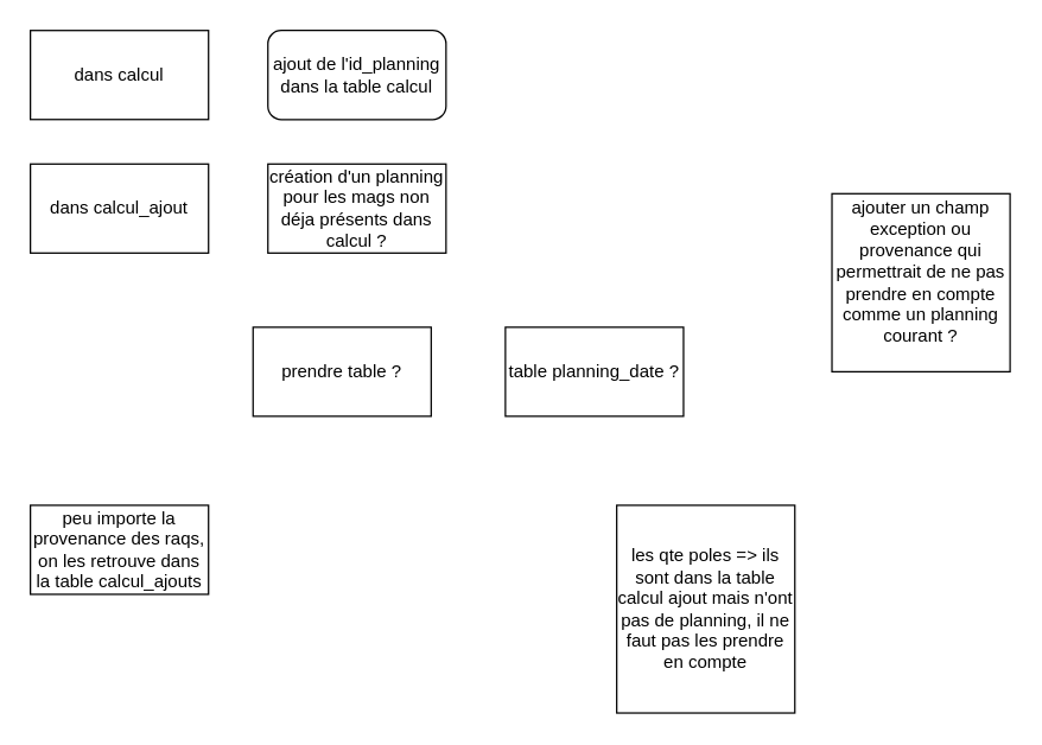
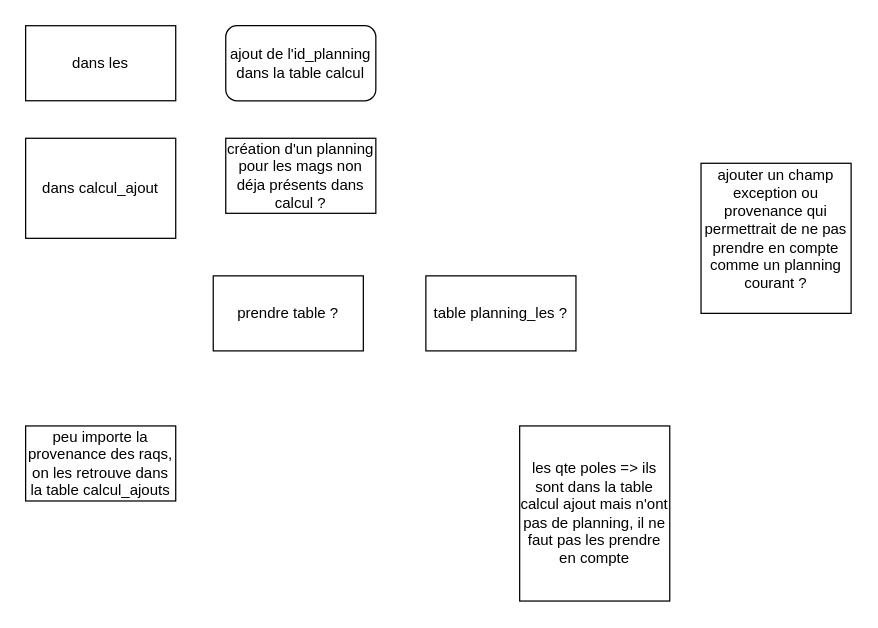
  <mxCell id="0" />
  <mxCell id="1" parent="0" />
- <mxCell id="2" value="dans calcul" style="rounded=0;whiteSpace=wrap;html=1;" vertex="1" parent="1"><mxGeometry x="20" y="20" width="120" height="60" as="geometry" /></mxCell>
+ <mxCell id="2" value="dans les" style="rounded=0;whiteSpace=wrap;html=1;" vertex="1" parent="1"><mxGeometry x="20" y="20" width="120" height="60" as="geometry" /></mxCell>
  <mxCell id="3" value="ajout de l'id_planning dans la table calcul" style="whiteSpace=wrap;html=1;rounded=1;" vertex="1" parent="1"><mxGeometry x="180" y="20" width="120" height="60" as="geometry" /></mxCell>
- <mxCell id="4" value="dans calcul_ajout" style="rounded=0;whiteSpace=wrap;html=1;" vertex="1" parent="1"><mxGeometry x="20" y="110" width="120" height="60" as="geometry" /></mxCell>
+ <mxCell id="4" value="dans calcul_ajout" style="rounded=0;whiteSpace=wrap;html=1;" vertex="1" parent="1"><mxGeometry x="20" y="110" width="120" height="80" as="geometry" /></mxCell>
  <mxCell id="5" value="création d'un planning pour les mags non déja présents dans calcul ?" style="rounded=0;whiteSpace=wrap;html=1;" vertex="1" parent="1"><mxGeometry x="180" y="110" width="120" height="60" as="geometry" /></mxCell>
  <mxCell id="6" value="prendre table ?" style="rounded=0;whiteSpace=wrap;html=1;" vertex="1" parent="1"><mxGeometry x="170" y="220" width="120" height="60" as="geometry" /></mxCell>
- <mxCell id="7" value="table planning_date ?" style="rounded=0;whiteSpace=wrap;html=1;" vertex="1" parent="1"><mxGeometry x="340" y="220" width="120" height="60" as="geometry" /></mxCell>
+ <mxCell id="7" value="table planning_les ?" style="rounded=0;whiteSpace=wrap;html=1;" vertex="1" parent="1"><mxGeometry x="340" y="220" width="120" height="60" as="geometry" /></mxCell>
  <mxCell id="8" value="peu importe la provenance des raqs, on les retrouve dans la table calcul_ajouts" style="rounded=0;whiteSpace=wrap;html=1;" vertex="1" parent="1"><mxGeometry x="20" y="340" width="120" height="60" as="geometry" /></mxCell>
  <mxCell id="9" value="les qte poles =&amp;gt; ils sont dans la table calcul ajout mais n'ont pas de planning, il ne faut pas les prendre en compte" style="rounded=0;whiteSpace=wrap;html=1;" vertex="1" parent="1"><mxGeometry x="415" y="340" width="120" height="140" as="geometry" /></mxCell>
  <mxCell id="10" value="ajouter un champ exception ou provenance qui permettrait de ne pas prendre en compte comme un planning courant ?&lt;div&gt;&lt;br&gt;&lt;/div&gt;" style="rounded=0;whiteSpace=wrap;html=1;" vertex="1" parent="1"><mxGeometry x="560" y="130" width="120" height="120" as="geometry" /></mxCell>
